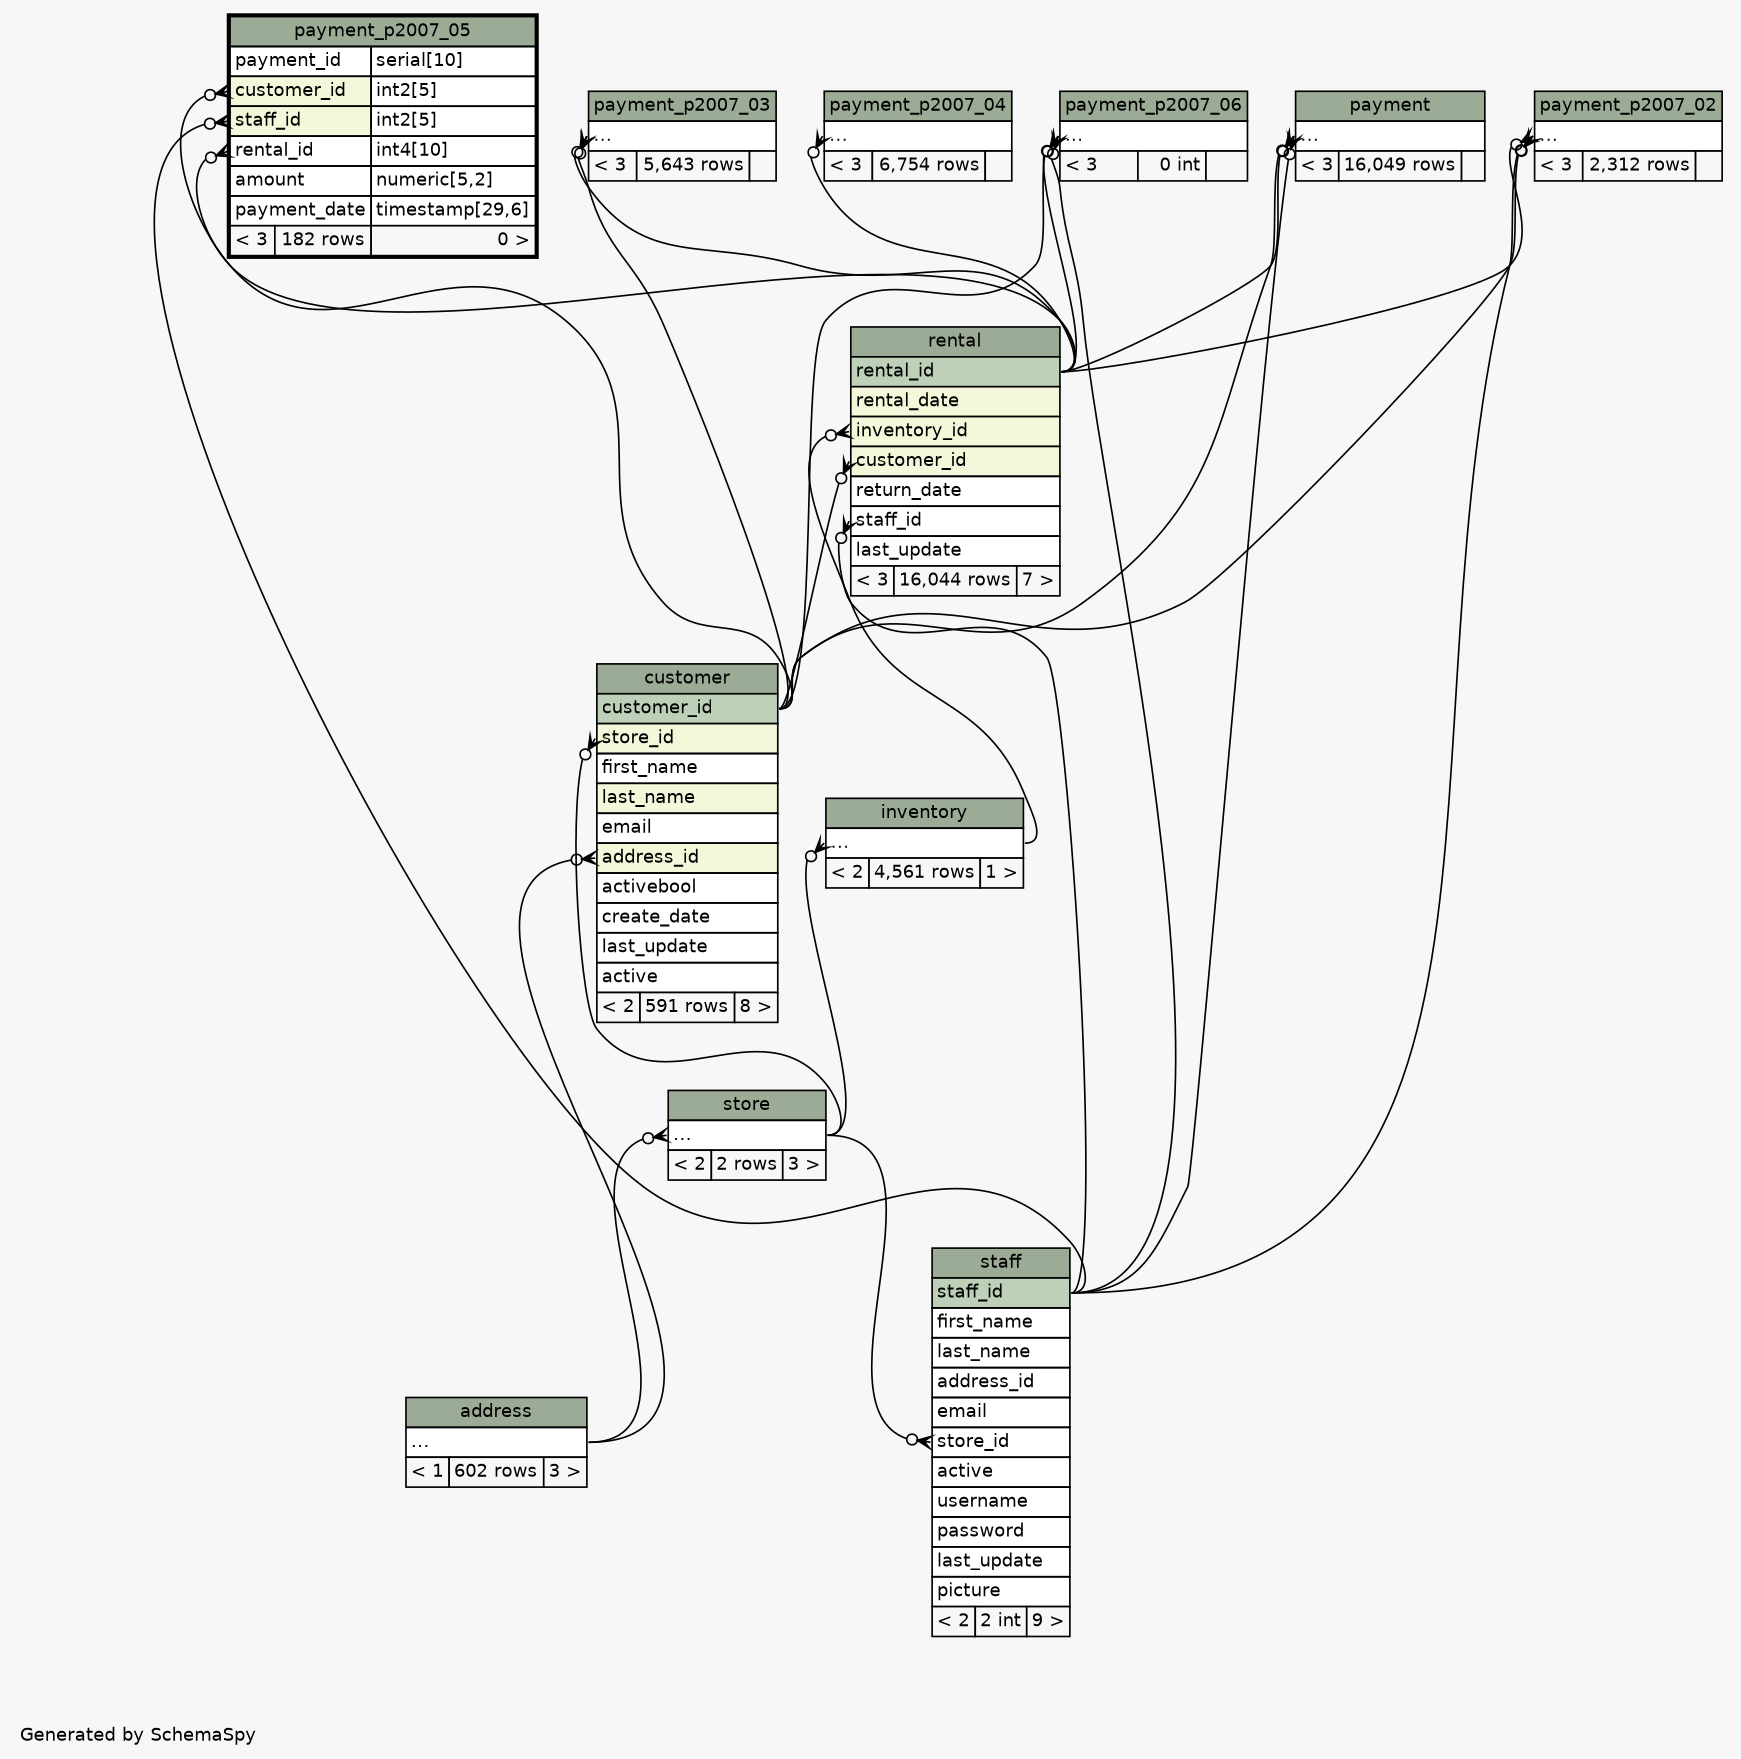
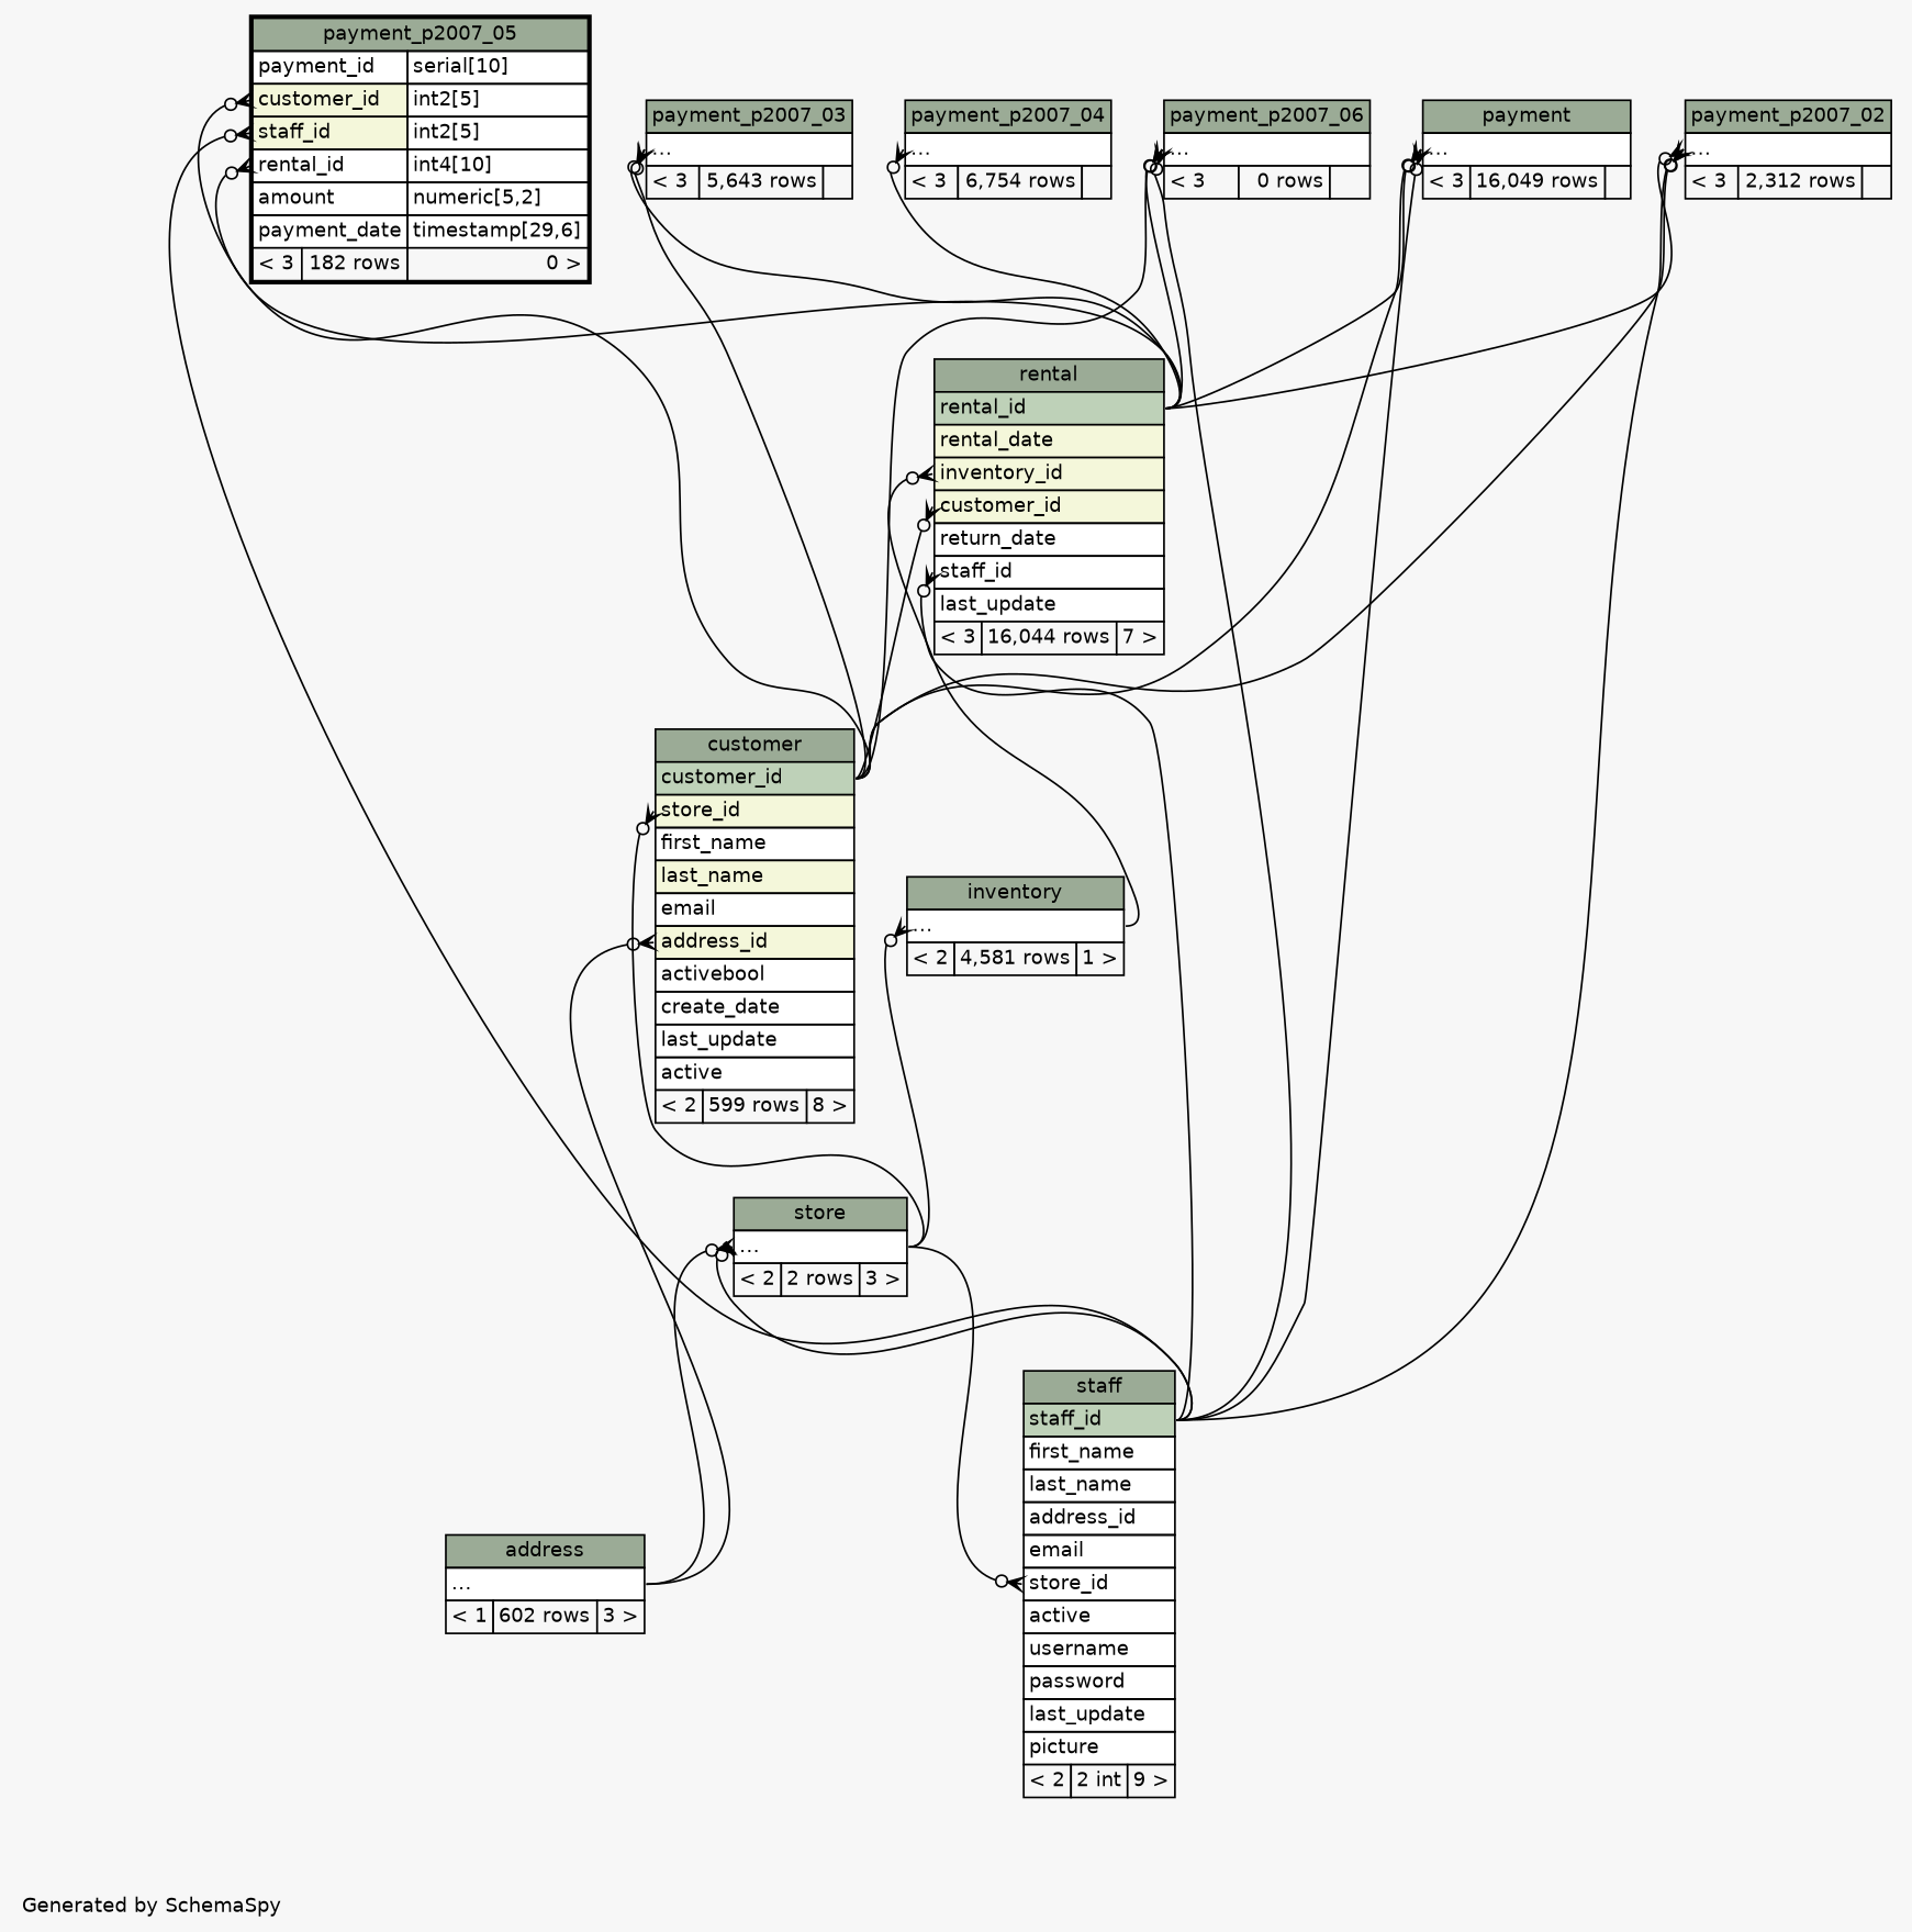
  digraph {
    bgcolor="#f7f7f7"
    fontname=Helvetica
    fontsize=11
    label="\nGenerated by SchemaSpy"
    labeljust=l
    nodesep=0.18
    rankdir=TB
    ranksep=0.46
    node [fontname=Helvetica fontsize=11 shape=plaintext]
    edge [arrowhead=none arrowsize=0.8 arrowtail=crowodot dir=back headport="elipses:e" tailport="elipses:w"]
-   n1 [label=<     <TABLE BORDER="0" CELLBORDER="1" CELLSPACING="0" BGCOLOR="#ffffff">       <TR><TD COLSPAN="3" BGCOLOR="#9bab96" ALIGN="CENTER">customer</TD></TR>       <TR><TD PORT="customer_id" COLSPAN="3" BGCOLOR="#bed1b8" ALIGN="LEFT">customer_id</TD></TR>       <TR><TD PORT="store_id" COLSPAN="3" BGCOLOR="#f4f7da" ALIGN="LEFT">store_id</TD></TR>       <TR><TD PORT="first_name" COLSPAN="3" ALIGN="LEFT">first_name</TD></TR>       <TR><TD PORT="last_name" COLSPAN="3" BGCOLOR="#f4f7da" ALIGN="LEFT">last_name</TD></TR>       <TR><TD PORT="email" COLSPAN="3" ALIGN="LEFT">email</TD></TR>       <TR><TD PORT="address_id" COLSPAN="3" BGCOLOR="#f4f7da" ALIGN="LEFT">address_id</TD></TR>       <TR><TD PORT="activebool" COLSPAN="3" ALIGN="LEFT">activebool</TD></TR>       <TR><TD PORT="create_date" COLSPAN="3" ALIGN="LEFT">create_date</TD></TR>       <TR><TD PORT="last_update" COLSPAN="3" ALIGN="LEFT">last_update</TD></TR>       <TR><TD PORT="active" COLSPAN="3" ALIGN="LEFT">active</TD></TR>       <TR><TD ALIGN="LEFT" BGCOLOR="#f7f7f7">&lt; 2</TD><TD ALIGN="RIGHT" BGCOLOR="#f7f7f7">591 rows</TD><TD ALIGN="RIGHT" BGCOLOR="#f7f7f7">8 &gt;</TD></TR>     </TABLE>>]
+   n1 [label=<     <TABLE BORDER="0" CELLBORDER="1" CELLSPACING="0" BGCOLOR="#ffffff">       <TR><TD COLSPAN="3" BGCOLOR="#9bab96" ALIGN="CENTER">customer</TD></TR>       <TR><TD PORT="customer_id" COLSPAN="3" BGCOLOR="#bed1b8" ALIGN="LEFT">customer_id</TD></TR>       <TR><TD PORT="store_id" COLSPAN="3" BGCOLOR="#f4f7da" ALIGN="LEFT">store_id</TD></TR>       <TR><TD PORT="first_name" COLSPAN="3" ALIGN="LEFT">first_name</TD></TR>       <TR><TD PORT="last_name" COLSPAN="3" BGCOLOR="#f4f7da" ALIGN="LEFT">last_name</TD></TR>       <TR><TD PORT="email" COLSPAN="3" ALIGN="LEFT">email</TD></TR>       <TR><TD PORT="address_id" COLSPAN="3" BGCOLOR="#f4f7da" ALIGN="LEFT">address_id</TD></TR>       <TR><TD PORT="activebool" COLSPAN="3" ALIGN="LEFT">activebool</TD></TR>       <TR><TD PORT="create_date" COLSPAN="3" ALIGN="LEFT">create_date</TD></TR>       <TR><TD PORT="last_update" COLSPAN="3" ALIGN="LEFT">last_update</TD></TR>       <TR><TD PORT="active" COLSPAN="3" ALIGN="LEFT">active</TD></TR>       <TR><TD ALIGN="LEFT" BGCOLOR="#f7f7f7">&lt; 2</TD><TD ALIGN="RIGHT" BGCOLOR="#f7f7f7">599 rows</TD><TD ALIGN="RIGHT" BGCOLOR="#f7f7f7">8 &gt;</TD></TR>     </TABLE>>]
    n2 [label=<     <TABLE BORDER="0" CELLBORDER="1" CELLSPACING="0" BGCOLOR="#ffffff">       <TR><TD COLSPAN="3" BGCOLOR="#9bab96" ALIGN="CENTER">address</TD></TR>       <TR><TD PORT="elipses" COLSPAN="3" ALIGN="LEFT">...</TD></TR>       <TR><TD ALIGN="LEFT" BGCOLOR="#f7f7f7">&lt; 1</TD><TD ALIGN="RIGHT" BGCOLOR="#f7f7f7">602 rows</TD><TD ALIGN="RIGHT" BGCOLOR="#f7f7f7">3 &gt;</TD></TR>     </TABLE>>]
    n3 [label=<     <TABLE BORDER="0" CELLBORDER="1" CELLSPACING="0" BGCOLOR="#ffffff">       <TR><TD COLSPAN="3" BGCOLOR="#9bab96" ALIGN="CENTER">store</TD></TR>       <TR><TD PORT="elipses" COLSPAN="3" ALIGN="LEFT">...</TD></TR>       <TR><TD ALIGN="LEFT" BGCOLOR="#f7f7f7">&lt; 2</TD><TD ALIGN="RIGHT" BGCOLOR="#f7f7f7">2 rows</TD><TD ALIGN="RIGHT" BGCOLOR="#f7f7f7">3 &gt;</TD></TR>     </TABLE>>]
    n4 [label=<     <TABLE BORDER="0" CELLBORDER="1" CELLSPACING="0" BGCOLOR="#ffffff">       <TR><TD COLSPAN="3" BGCOLOR="#9bab96" ALIGN="CENTER">staff</TD></TR>       <TR><TD PORT="staff_id" COLSPAN="3" BGCOLOR="#bed1b8" ALIGN="LEFT">staff_id</TD></TR>       <TR><TD PORT="first_name" COLSPAN="3" ALIGN="LEFT">first_name</TD></TR>       <TR><TD PORT="last_name" COLSPAN="3" ALIGN="LEFT">last_name</TD></TR>       <TR><TD PORT="address_id" COLSPAN="3" ALIGN="LEFT">address_id</TD></TR>       <TR><TD PORT="email" COLSPAN="3" ALIGN="LEFT">email</TD></TR>       <TR><TD PORT="store_id" COLSPAN="3" ALIGN="LEFT">store_id</TD></TR>       <TR><TD PORT="active" COLSPAN="3" ALIGN="LEFT">active</TD></TR>       <TR><TD PORT="username" COLSPAN="3" ALIGN="LEFT">username</TD></TR>       <TR><TD PORT="password" COLSPAN="3" ALIGN="LEFT">password</TD></TR>       <TR><TD PORT="last_update" COLSPAN="3" ALIGN="LEFT">last_update</TD></TR>       <TR><TD PORT="picture" COLSPAN="3" ALIGN="LEFT">picture</TD></TR>       <TR><TD ALIGN="LEFT" BGCOLOR="#f7f7f7">&lt; 2</TD><TD ALIGN="RIGHT" BGCOLOR="#f7f7f7">2 int</TD><TD ALIGN="RIGHT" BGCOLOR="#f7f7f7">9 &gt;</TD></TR>     </TABLE>>]
-   n5 [label=<     <TABLE BORDER="0" CELLBORDER="1" CELLSPACING="0" BGCOLOR="#ffffff">       <TR><TD COLSPAN="3" BGCOLOR="#9bab96" ALIGN="CENTER">inventory</TD></TR>       <TR><TD PORT="elipses" COLSPAN="3" ALIGN="LEFT">...</TD></TR>       <TR><TD ALIGN="LEFT" BGCOLOR="#f7f7f7">&lt; 2</TD><TD ALIGN="RIGHT" BGCOLOR="#f7f7f7">4,561 rows</TD><TD ALIGN="RIGHT" BGCOLOR="#f7f7f7">1 &gt;</TD></TR>     </TABLE>>]
+   n5 [label=<     <TABLE BORDER="0" CELLBORDER="1" CELLSPACING="0" BGCOLOR="#ffffff">       <TR><TD COLSPAN="3" BGCOLOR="#9bab96" ALIGN="CENTER">inventory</TD></TR>       <TR><TD PORT="elipses" COLSPAN="3" ALIGN="LEFT">...</TD></TR>       <TR><TD ALIGN="LEFT" BGCOLOR="#f7f7f7">&lt; 2</TD><TD ALIGN="RIGHT" BGCOLOR="#f7f7f7">4,581 rows</TD><TD ALIGN="RIGHT" BGCOLOR="#f7f7f7">1 &gt;</TD></TR>     </TABLE>>]
    n6 [label=<     <TABLE BORDER="0" CELLBORDER="1" CELLSPACING="0" BGCOLOR="#ffffff">       <TR><TD COLSPAN="3" BGCOLOR="#9bab96" ALIGN="CENTER">payment</TD></TR>       <TR><TD PORT="elipses" COLSPAN="3" ALIGN="LEFT">...</TD></TR>       <TR><TD ALIGN="LEFT" BGCOLOR="#f7f7f7">&lt; 3</TD><TD ALIGN="RIGHT" BGCOLOR="#f7f7f7">16,049 rows</TD><TD ALIGN="RIGHT" BGCOLOR="#f7f7f7">  </TD></TR>     </TABLE>>]
    n7 [label=<     <TABLE BORDER="0" CELLBORDER="1" CELLSPACING="0" BGCOLOR="#ffffff">       <TR><TD COLSPAN="3" BGCOLOR="#9bab96" ALIGN="CENTER">rental</TD></TR>       <TR><TD PORT="rental_id" COLSPAN="3" BGCOLOR="#bed1b8" ALIGN="LEFT">rental_id</TD></TR>       <TR><TD PORT="rental_date" COLSPAN="3" BGCOLOR="#f4f7da" ALIGN="LEFT">rental_date</TD></TR>       <TR><TD PORT="inventory_id" COLSPAN="3" BGCOLOR="#f4f7da" ALIGN="LEFT">inventory_id</TD></TR>       <TR><TD PORT="customer_id" COLSPAN="3" BGCOLOR="#f4f7da" ALIGN="LEFT">customer_id</TD></TR>       <TR><TD PORT="return_date" COLSPAN="3" ALIGN="LEFT">return_date</TD></TR>       <TR><TD PORT="staff_id" COLSPAN="3" ALIGN="LEFT">staff_id</TD></TR>       <TR><TD PORT="last_update" COLSPAN="3" ALIGN="LEFT">last_update</TD></TR>       <TR><TD ALIGN="LEFT" BGCOLOR="#f7f7f7">&lt; 3</TD><TD ALIGN="RIGHT" BGCOLOR="#f7f7f7">16,044 rows</TD><TD ALIGN="RIGHT" BGCOLOR="#f7f7f7">7 &gt;</TD></TR>     </TABLE>>]
    n8 [label=<     <TABLE BORDER="0" CELLBORDER="1" CELLSPACING="0" BGCOLOR="#ffffff">       <TR><TD COLSPAN="3" BGCOLOR="#9bab96" ALIGN="CENTER">payment_p2007_02</TD></TR>       <TR><TD PORT="elipses" COLSPAN="3" ALIGN="LEFT">...</TD></TR>       <TR><TD ALIGN="LEFT" BGCOLOR="#f7f7f7">&lt; 3</TD><TD ALIGN="RIGHT" BGCOLOR="#f7f7f7">2,312 rows</TD><TD ALIGN="RIGHT" BGCOLOR="#f7f7f7">  </TD></TR>     </TABLE>>]
    n9 [label=<     <TABLE BORDER="0" CELLBORDER="1" CELLSPACING="0" BGCOLOR="#ffffff">       <TR><TD COLSPAN="3" BGCOLOR="#9bab96" ALIGN="CENTER">payment_p2007_03</TD></TR>       <TR><TD PORT="elipses" COLSPAN="3" ALIGN="LEFT">...</TD></TR>       <TR><TD ALIGN="LEFT" BGCOLOR="#f7f7f7">&lt; 3</TD><TD ALIGN="RIGHT" BGCOLOR="#f7f7f7">5,643 rows</TD><TD ALIGN="RIGHT" BGCOLOR="#f7f7f7">  </TD></TR>     </TABLE>>]
    n10 [label=<     <TABLE BORDER="0" CELLBORDER="1" CELLSPACING="0" BGCOLOR="#ffffff">       <TR><TD COLSPAN="3" BGCOLOR="#9bab96" ALIGN="CENTER">payment_p2007_04</TD></TR>       <TR><TD PORT="elipses" COLSPAN="3" ALIGN="LEFT">...</TD></TR>       <TR><TD ALIGN="LEFT" BGCOLOR="#f7f7f7">&lt; 3</TD><TD ALIGN="RIGHT" BGCOLOR="#f7f7f7">6,754 rows</TD><TD ALIGN="RIGHT" BGCOLOR="#f7f7f7">  </TD></TR>     </TABLE>>]
    n11 [label=<     <TABLE BORDER="2" CELLBORDER="1" CELLSPACING="0" BGCOLOR="#ffffff">       <TR><TD COLSPAN="3" BGCOLOR="#9bab96" ALIGN="CENTER">payment_p2007_05</TD></TR>       <TR><TD PORT="payment_id" COLSPAN="2" ALIGN="LEFT">payment_id</TD><TD PORT="payment_id.type" ALIGN="LEFT">serial[10]</TD></TR>       <TR><TD PORT="customer_id" COLSPAN="2" BGCOLOR="#f4f7da" ALIGN="LEFT">customer_id</TD><TD PORT="customer_id.type" ALIGN="LEFT">int2[5]</TD></TR>       <TR><TD PORT="staff_id" COLSPAN="2" BGCOLOR="#f4f7da" ALIGN="LEFT">staff_id</TD><TD PORT="staff_id.type" ALIGN="LEFT">int2[5]</TD></TR>       <TR><TD PORT="rental_id" COLSPAN="2" ALIGN="LEFT">rental_id</TD><TD PORT="rental_id.type" ALIGN="LEFT">int4[10]</TD></TR>       <TR><TD PORT="amount" COLSPAN="2" ALIGN="LEFT">amount</TD><TD PORT="amount.type" ALIGN="LEFT">numeric[5,2]</TD></TR>       <TR><TD PORT="payment_date" COLSPAN="2" ALIGN="LEFT">payment_date</TD><TD PORT="payment_date.type" ALIGN="LEFT">timestamp[29,6]</TD></TR>       <TR><TD ALIGN="LEFT" BGCOLOR="#f7f7f7">&lt; 3</TD><TD ALIGN="RIGHT" BGCOLOR="#f7f7f7">182 rows</TD><TD ALIGN="RIGHT" BGCOLOR="#f7f7f7">0 &gt;</TD></TR>     </TABLE>>]
-   n12 [label=<     <TABLE BORDER="0" CELLBORDER="1" CELLSPACING="0" BGCOLOR="#ffffff">       <TR><TD COLSPAN="3" BGCOLOR="#9bab96" ALIGN="CENTER">payment_p2007_06</TD></TR>       <TR><TD PORT="elipses" COLSPAN="3" ALIGN="LEFT">...</TD></TR>       <TR><TD ALIGN="LEFT" BGCOLOR="#f7f7f7">&lt; 3</TD><TD ALIGN="RIGHT" BGCOLOR="#f7f7f7">0 int</TD><TD ALIGN="RIGHT" BGCOLOR="#f7f7f7">  </TD></TR>     </TABLE>>]
+   n12 [label=<     <TABLE BORDER="0" CELLBORDER="1" CELLSPACING="0" BGCOLOR="#ffffff">       <TR><TD COLSPAN="3" BGCOLOR="#9bab96" ALIGN="CENTER">payment_p2007_06</TD></TR>       <TR><TD PORT="elipses" COLSPAN="3" ALIGN="LEFT">...</TD></TR>       <TR><TD ALIGN="LEFT" BGCOLOR="#f7f7f7">&lt; 3</TD><TD ALIGN="RIGHT" BGCOLOR="#f7f7f7">0 rows</TD><TD ALIGN="RIGHT" BGCOLOR="#f7f7f7">  </TD></TR>     </TABLE>>]
    n1 -> n2 [tailport="address_id:w"]
    n1 -> n3 [tailport="store_id:w"]
    n3 -> n2
+   n3 -> n4 [arrowtail=teeodot headport="staff_id:e"]
    n4 -> n3 [tailport="store_id:w"]
    n5 -> n3
    n6 -> n1 [headport="customer_id:e"]
    n6 -> n4 [headport="staff_id:e"]
    n6 -> n7 [headport="rental_id:e"]
    n7 -> n1 [headport="customer_id:e" tailport="customer_id:w"]
    n7 -> n4 [headport="staff_id:e" tailport="staff_id:w"]
    n7 -> n5 [tailport="inventory_id:w"]
    n8 -> n1 [headport="customer_id:e"]
    n8 -> n4 [headport="staff_id:e"]
    n8 -> n7 [headport="rental_id:e"]
    n9 -> n1 [headport="customer_id:e"]
    n9 -> n7 [headport="rental_id:e"]
    n10 -> n7 [headport="rental_id:e"]
    n11 -> n1 [headport="customer_id:e" tailport="customer_id:w"]
    n11 -> n4 [headport="staff_id:e" tailport="staff_id:w"]
    n11 -> n7 [headport="rental_id:e" tailport="rental_id:w"]
    n12 -> n1 [headport="customer_id:e"]
    n12 -> n4 [headport="staff_id:e"]
    n12 -> n7 [headport="rental_id:e"]
  }
